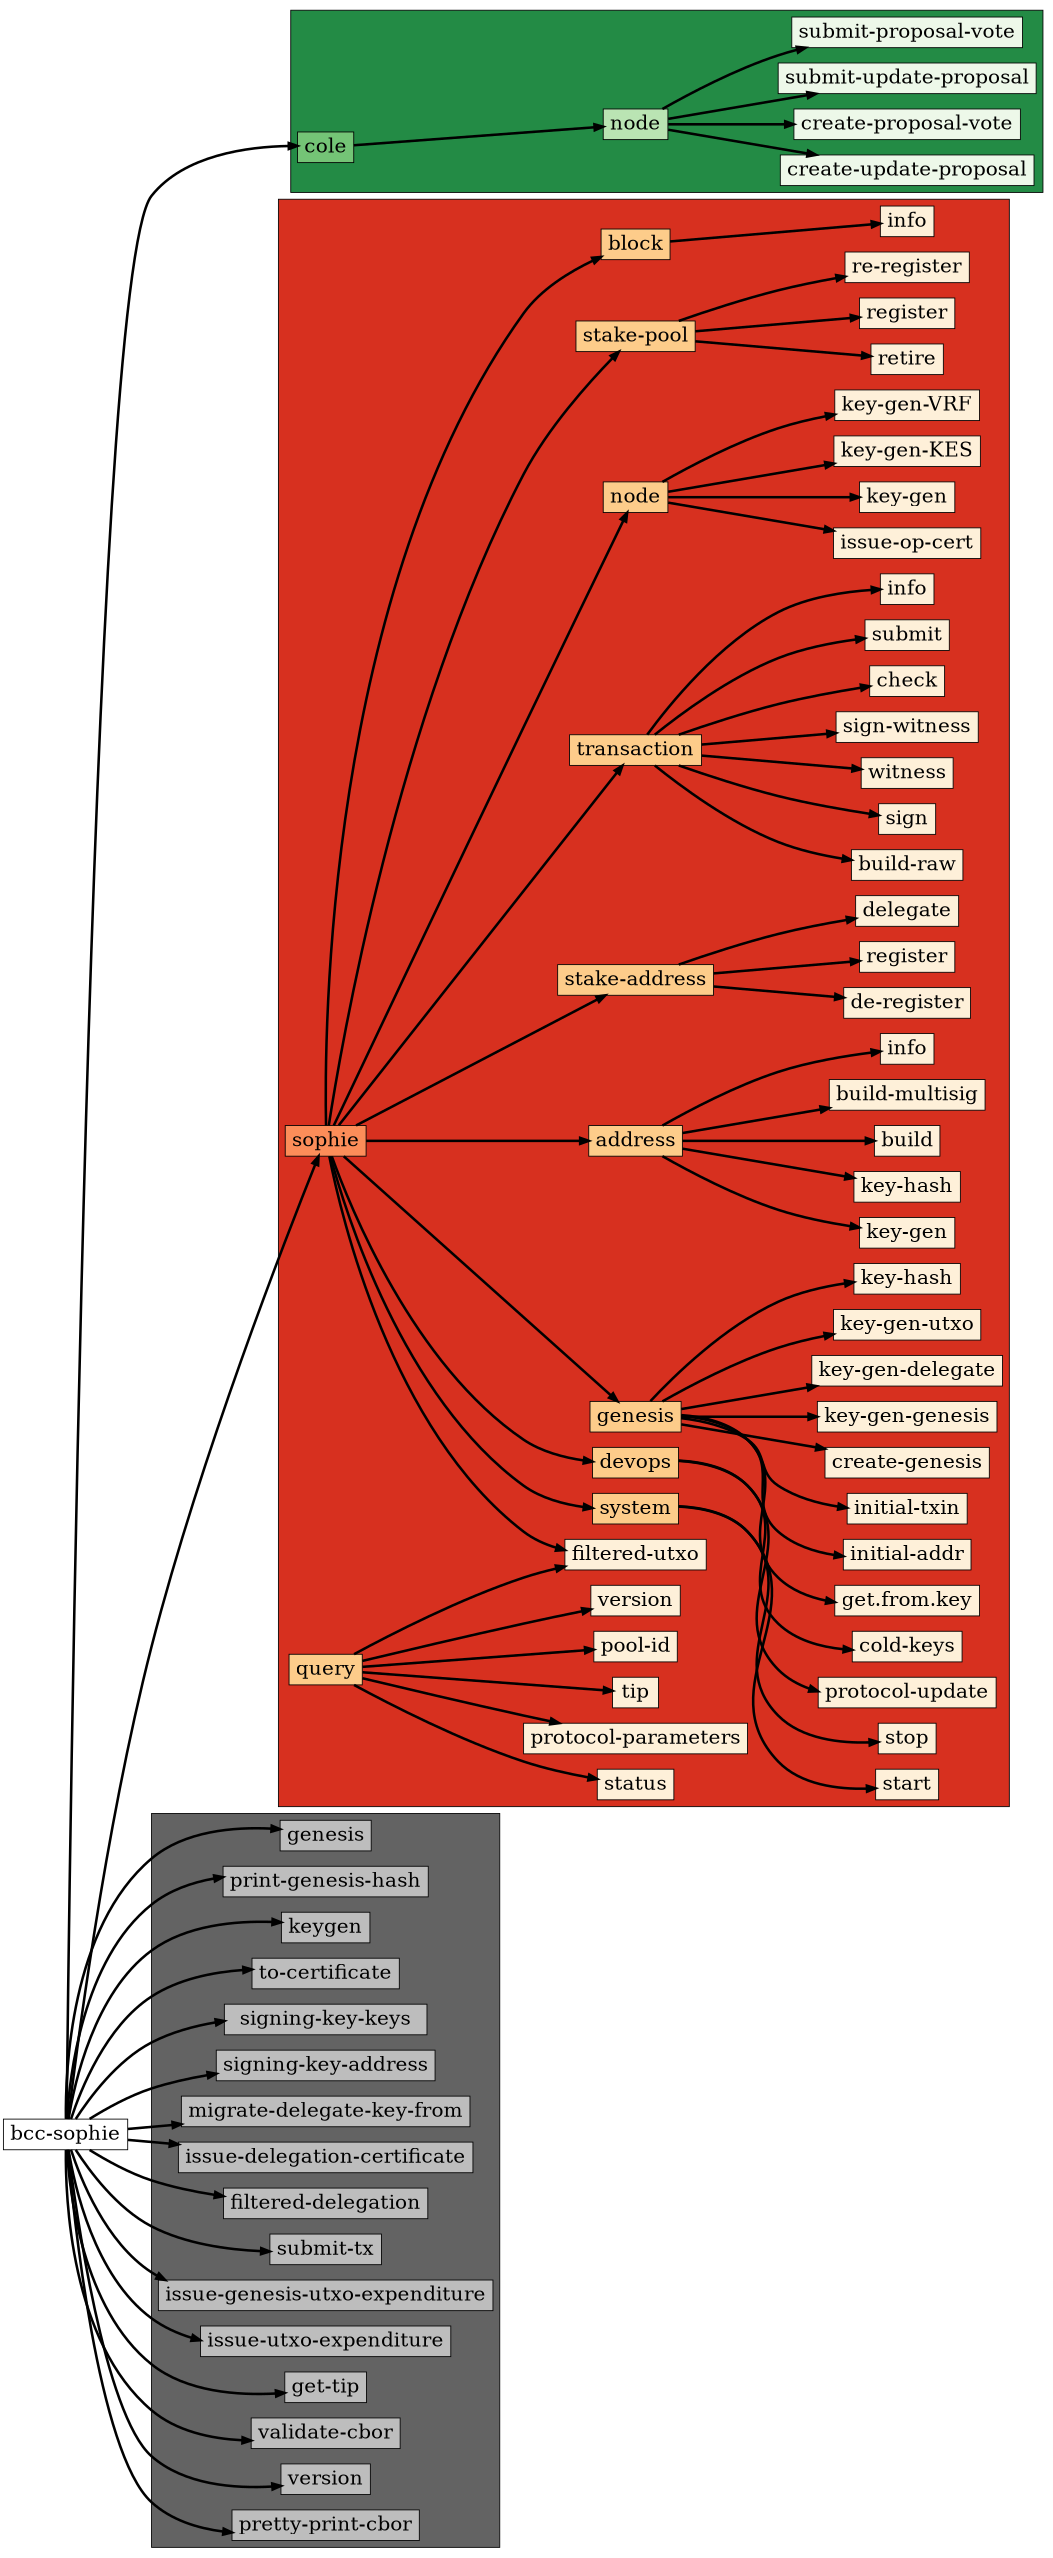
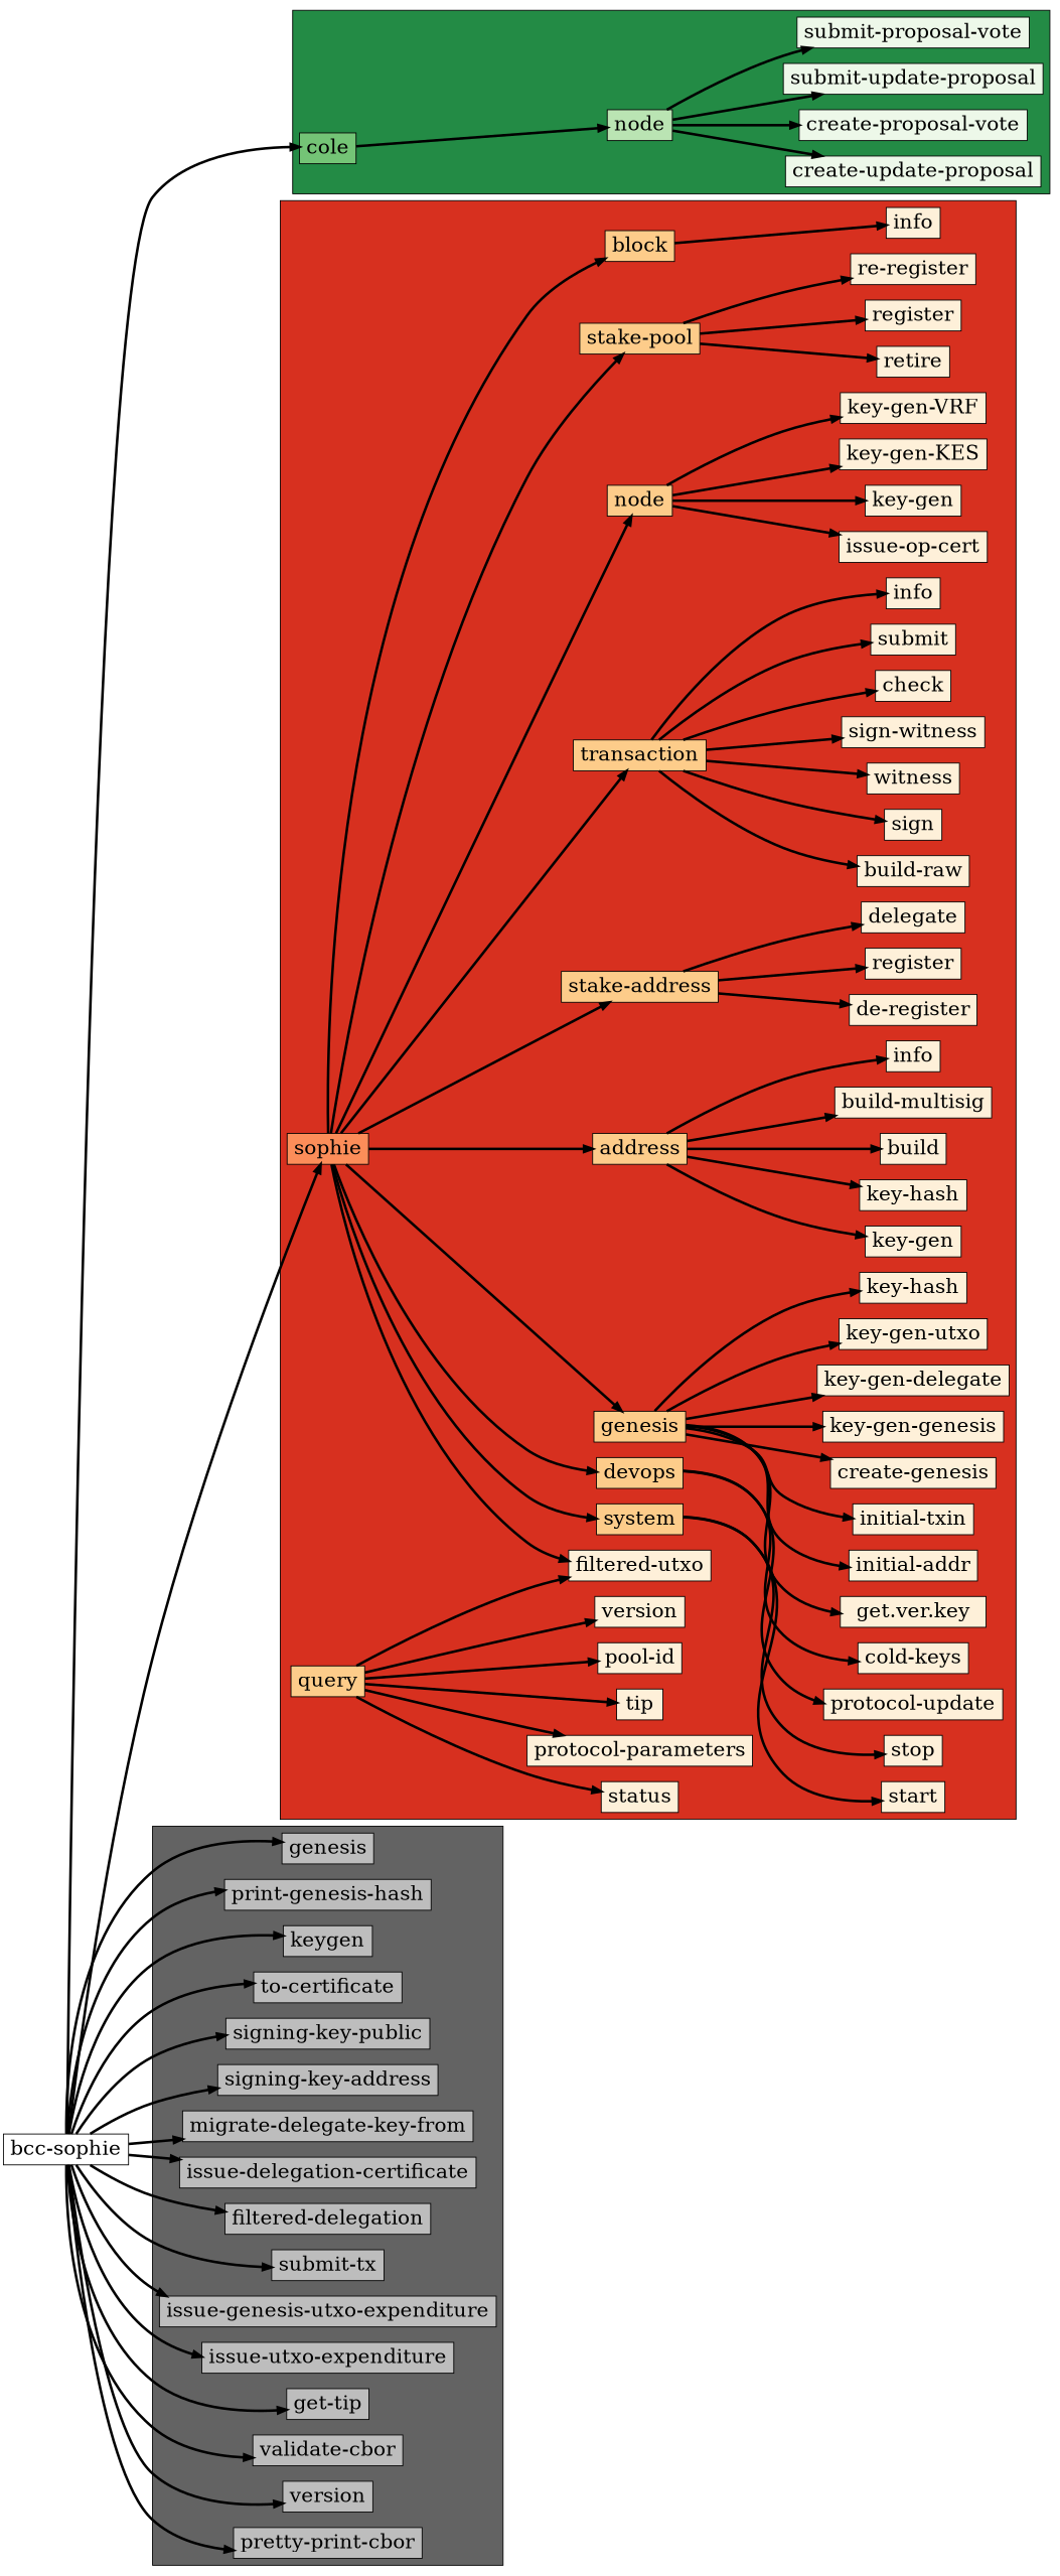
  digraph {
    rankdir=LR
    node [color=black fillcolor="/orrd4/1" fontsize=24 shape=rectangle style=filled]
    edge [penwidth=3]
    n1 [fillcolor="/greens4/3" label=cole]
    n2 [fillcolor="/greens4/2" label="node"]
    n3 [fillcolor="/greens4/1" label="create-update-proposal"]
    n4 [fillcolor="/greens4/1" label="create-proposal-vote"]
    n5 [fillcolor="/greens4/1" label="submit-update-proposal"]
    n6 [fillcolor="/greens4/1" label="submit-proposal-vote"]
    n7 [fillcolor="/orrd4/3" label=sophie]
    n8 [fillcolor="/orrd4/2" label=address]
    n9 [fillcolor="/orrd4/2" label="stake-address"]
    n10 [fillcolor="/orrd4/2" label=transaction]
    n11 [fillcolor="/orrd4/2" label="node"]
    n12 [fillcolor="/orrd4/2" label="stake-pool"]
    n13 [fillcolor="/orrd4/2" label=query]
    n14 [fillcolor="/orrd4/2" label=block]
    n15 [fillcolor="/orrd4/2" label=system]
    n16 [fillcolor="/orrd4/2" label=devops]
    n17 [fillcolor="/orrd4/2" label=genesis]
    n18 [label="key-gen"]
    n19 [label="key-hash"]
    n20 [label=build]
    n21 [label="build-multisig"]
    n22 [label=info]
    n23 [label=register]
    n24 [label=delegate]
    n25 [label="de-register"]
    n26 [label="build-raw"]
    n27 [label=sign]
    n28 [label=witness]
    n29 [label="sign-witness"]
    n30 [label=check]
    n31 [label=submit]
    n32 [label=info]
    n33 [label="key-gen"]
    n34 [label="key-gen-KES"]
    n35 [label="key-gen-VRF"]
    n36 [label="issue-op-cert"]
    n37 [label=register]
    n38 [label="re-register"]
    n39 [label=retire]
    n40 [label="pool-id"]
    n41 [label="protocol-parameters"]
    n42 [label=tip]
    n43 [label="filtered-utxo"]
    n44 [label=version]
    n45 [label=status]
    n46 [label=info]
    n47 [label=start]
    n48 [label=stop]
    n49 [label="protocol-update"]
    n50 [label="cold-keys"]
    n51 [label="key-gen-genesis"]
    n52 [label="key-gen-delegate"]
    n53 [label="key-gen-utxo"]
    n54 [label="key-hash"]
-   n55 [label="get.from.key"]
+   n55 [label="get.ver.key"]
    n56 [label="initial-addr"]
    n57 [label="initial-txin"]
    n58 [label="create-genesis"]
    n59 [fillcolor="/greys3/2" label=genesis]
    n60 [fillcolor="/greys3/2" label="print-genesis-hash"]
    n61 [fillcolor="/greys3/2" label=keygen]
    n62 [fillcolor="/greys3/2" label="to-certificate"]
-   n63 [fillcolor="/greys3/2" label="signing-key-keys"]
+   n63 [fillcolor="/greys3/2" label="signing-key-public"]
    n64 [fillcolor="/greys3/2" label="signing-key-address"]
    n65 [fillcolor="/greys3/2" label="migrate-delegate-key-from"]
    n66 [fillcolor="/greys3/2" label="issue-delegation-certificate"]
    n67 [fillcolor="/greys3/2" label="filtered-delegation"]
    n68 [fillcolor="/greys3/2" label="submit-tx"]
    n69 [fillcolor="/greys3/2" label="issue-genesis-utxo-expenditure"]
    n70 [fillcolor="/greys3/2" label="issue-utxo-expenditure"]
    n71 [fillcolor="/greys3/2" label="get-tip"]
    n72 [fillcolor="/greys3/2" label="validate-cbor"]
    n73 [fillcolor="/greys3/2" label=version]
    n74 [fillcolor="/greys3/2" label="pretty-print-cbor"]
    n75 [fillcolor=white label="bcc-sophie"]
    subgraph cluster_1 {
      fillcolor="/greens4/4"
      style=filled
      n1
      n2
      n3
      n4
      n5
      n6
    }
    subgraph cluster_2 {
      fillcolor="/orrd4/4"
      style=filled
      n7
      n8
      n9
      n10
      n11
      n12
      n13
      n14
      n15
      n16
      n17
      n18
      n19
      n20
      n21
      n22
      n23
      n24
      n25
      n26
      n27
      n28
      n29
      n30
      n31
      n32
      n33
      n34
      n35
      n36
      n37
      n38
      n39
      n40
      n41
      n42
      n43
      n44
      n45
      n46
      n47
      n48
      n49
      n50
      n51
      n52
      n53
      n54
      n55
      n56
      n57
      n58
    }
    subgraph cluster_3 {
      fillcolor="/greys3/3"
      style=filled
      n59
      n60
      n61
      n62
      n63
      n64
      n65
      n66
      n67
      n68
      n69
      n70
      n71
      n72
      n73
      n74
    }
    n1 -> n2
    n2 -> n3
    n2 -> n4
    n2 -> n5
    n2 -> n6
    n7 -> n8
    n7 -> n9
    n7 -> n10
    n7 -> n11
    n7 -> n12
    n7 -> n14
    n7 -> n15
    n7 -> n16
    n7 -> n17
    n7 -> n43
    n8 -> n18
    n8 -> n19
    n8 -> n20
    n8 -> n21
    n8 -> n22
    n9 -> n23
    n9 -> n24
    n9 -> n25
    n10 -> n26
    n10 -> n27
    n10 -> n28
    n10 -> n29
    n10 -> n30
    n10 -> n31
    n10 -> n32
    n11 -> n33
    n11 -> n34
    n11 -> n35
    n11 -> n36
    n12 -> n37
    n12 -> n38
    n12 -> n39
    n13 -> n40
    n13 -> n41
    n13 -> n42
    n13 -> n43
    n13 -> n44
    n13 -> n45
    n14 -> n46
    n15 -> n47
    n15 -> n48
    n16 -> n49
    n16 -> n50
    n17 -> n51
    n17 -> n52
    n17 -> n53
    n17 -> n54
    n17 -> n55
    n17 -> n56
    n17 -> n57
    n17 -> n58
    n75 -> n1
    n75 -> n7
    n75 -> n59
    n75 -> n60
    n75 -> n61
    n75 -> n62
    n75 -> n63
    n75 -> n64
    n75 -> n65
    n75 -> n66
    n75 -> n67
    n75 -> n68
    n75 -> n69
    n75 -> n70
    n75 -> n71
    n75 -> n72
    n75 -> n73
    n75 -> n74
  }
